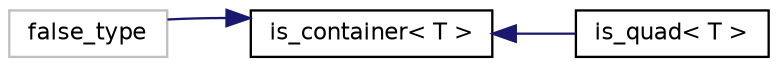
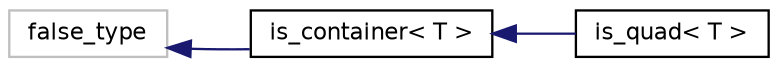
  digraph {
    rankdir=LR
    node [color=black fillcolor=white fontname=Helvetica fontsize=10 shape=record style=filled]
    edge [color=midnightblue dir=back fontname=Helvetica fontsize=10 labelfontname=Helvetica labelfontsize=10 style=solid]
    n1 [color=grey75 height=0.2 label=false_type width=0.4]
    n2 [height=0.2 label="is_container\< T \>" width=0.4]
    n3 [height=0.2 label="is_quad\< T \>" width=0.4]
-   n2 -> n1
+   n1 -> n2
    n2 -> n3
  }
